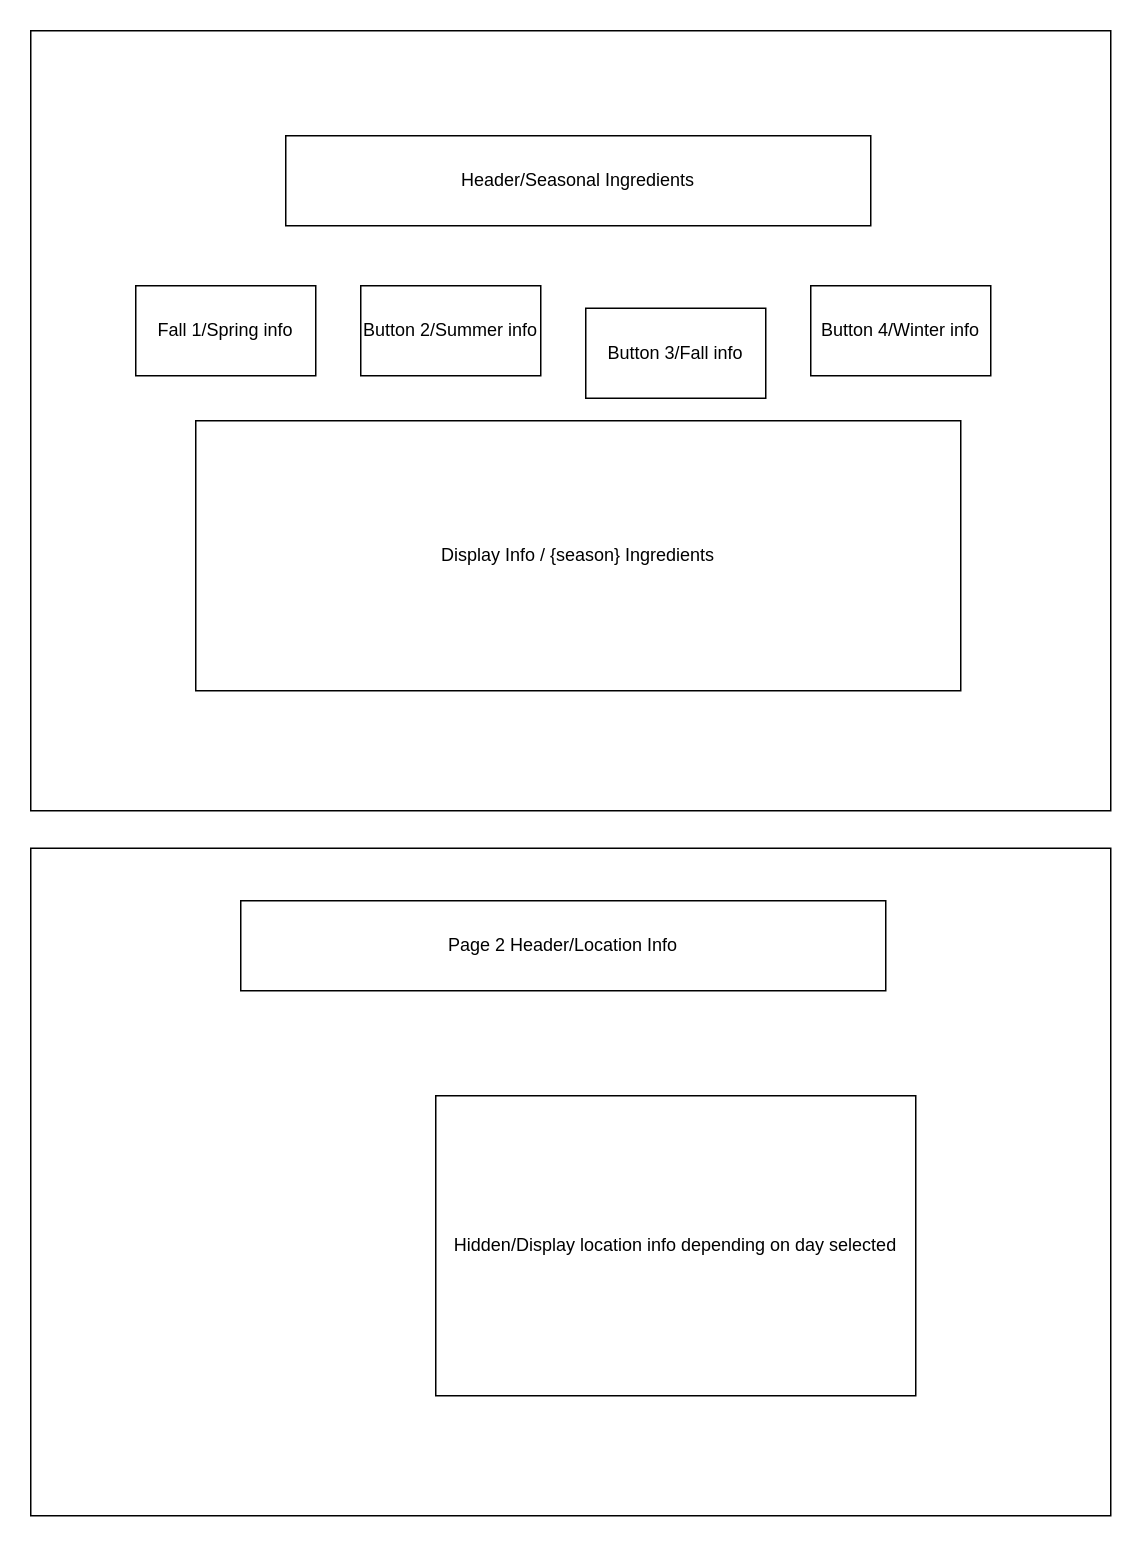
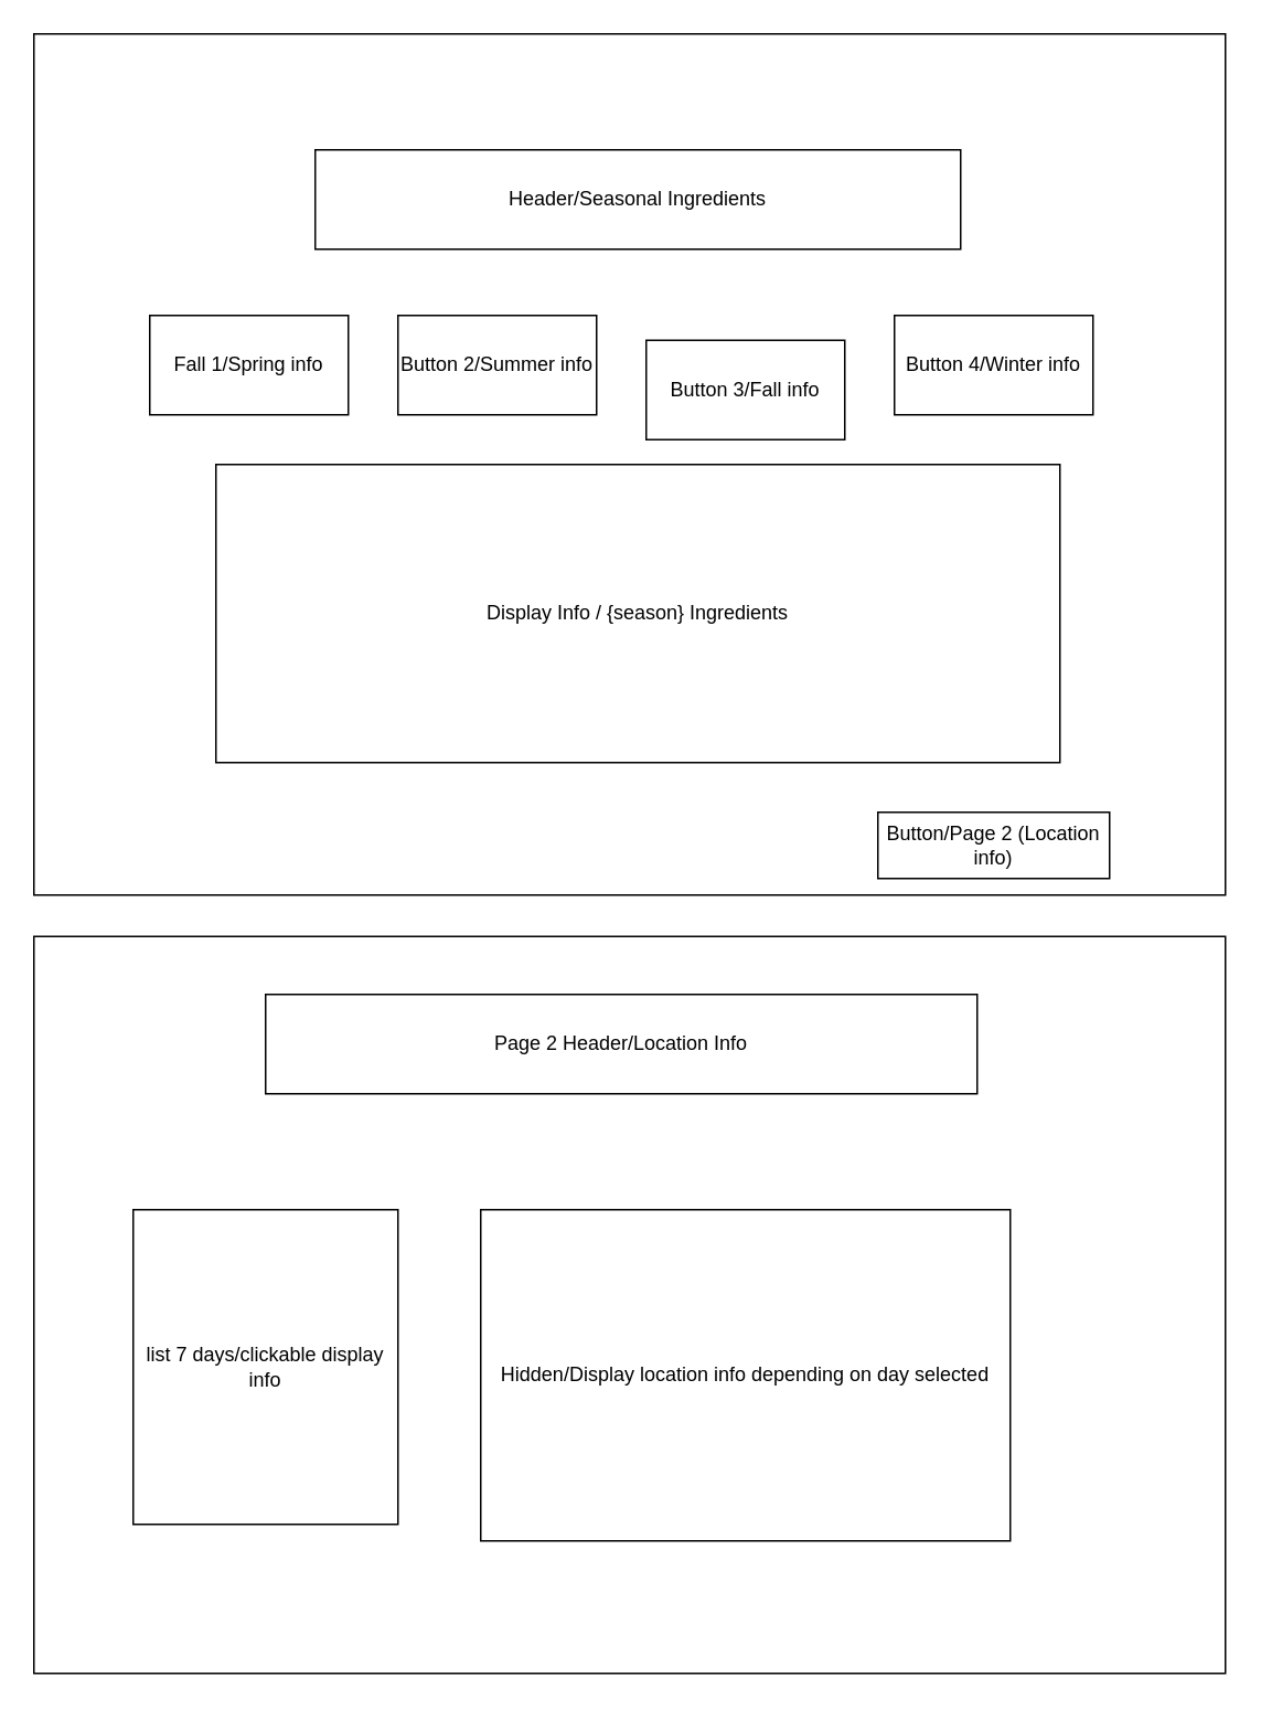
  <mxCell id="0" />
  <mxCell id="1" parent="0" />
  <mxCell id="2" value="" style="rounded=0;whiteSpace=wrap;html=1;" vertex="1" parent="1"><mxGeometry x="20" y="20" width="720" height="520" as="geometry" /></mxCell>
  <mxCell id="3" value="Header/Seasonal Ingredients" style="rounded=0;whiteSpace=wrap;html=1;" vertex="1" parent="1"><mxGeometry x="190" y="90" width="390" height="60" as="geometry" /></mxCell>
  <mxCell id="4" value="Button 4/Winter info" style="rounded=0;whiteSpace=wrap;html=1;" vertex="1" parent="1"><mxGeometry x="540" y="190" width="120" height="60" as="geometry" /></mxCell>
  <mxCell id="5" value="Button 3/Fall info" style="rounded=0;whiteSpace=wrap;html=1;" vertex="1" parent="1"><mxGeometry x="390" y="205" width="120" height="60" as="geometry" /></mxCell>
  <mxCell id="6" value="Button 2/Summer info" style="rounded=0;whiteSpace=wrap;html=1;" vertex="1" parent="1"><mxGeometry x="240" y="190" width="120" height="60" as="geometry" /></mxCell>
  <mxCell id="7" value="Fall 1/Spring info" style="rounded=0;whiteSpace=wrap;html=1;" vertex="1" parent="1"><mxGeometry x="90" y="190" width="120" height="60" as="geometry" /></mxCell>
  <mxCell id="8" value="Display Info / {season} Ingredients" style="rounded=0;whiteSpace=wrap;html=1;" vertex="1" parent="1"><mxGeometry x="130" y="280" width="510" height="180" as="geometry" /></mxCell>
  <mxCell id="9" value="" style="rounded=0;whiteSpace=wrap;html=1;" vertex="1" parent="1"><mxGeometry x="20" y="565" width="720" height="445" as="geometry" /></mxCell>
  <mxCell id="10" value="Page 2 Header/Location Info" style="rounded=0;whiteSpace=wrap;html=1;" vertex="1" parent="1"><mxGeometry x="160" y="600" width="430" height="60" as="geometry" /></mxCell>
+ <mxCell id="11" value="Button/Page 2 (Location info)" style="rounded=0;whiteSpace=wrap;html=1;" vertex="1" parent="1"><mxGeometry x="530" y="490" width="140" height="40" as="geometry" /></mxCell>
+ <mxCell id="12" value="list 7 days/clickable display info" style="rounded=0;whiteSpace=wrap;html=1;" vertex="1" parent="1"><mxGeometry x="80" y="730" width="160" height="190" as="geometry" /></mxCell>
  <mxCell id="13" value="Hidden/Display location info depending on day selected" style="rounded=0;whiteSpace=wrap;html=1;" vertex="1" parent="1"><mxGeometry x="290" y="730" width="320" height="200" as="geometry" /></mxCell>
